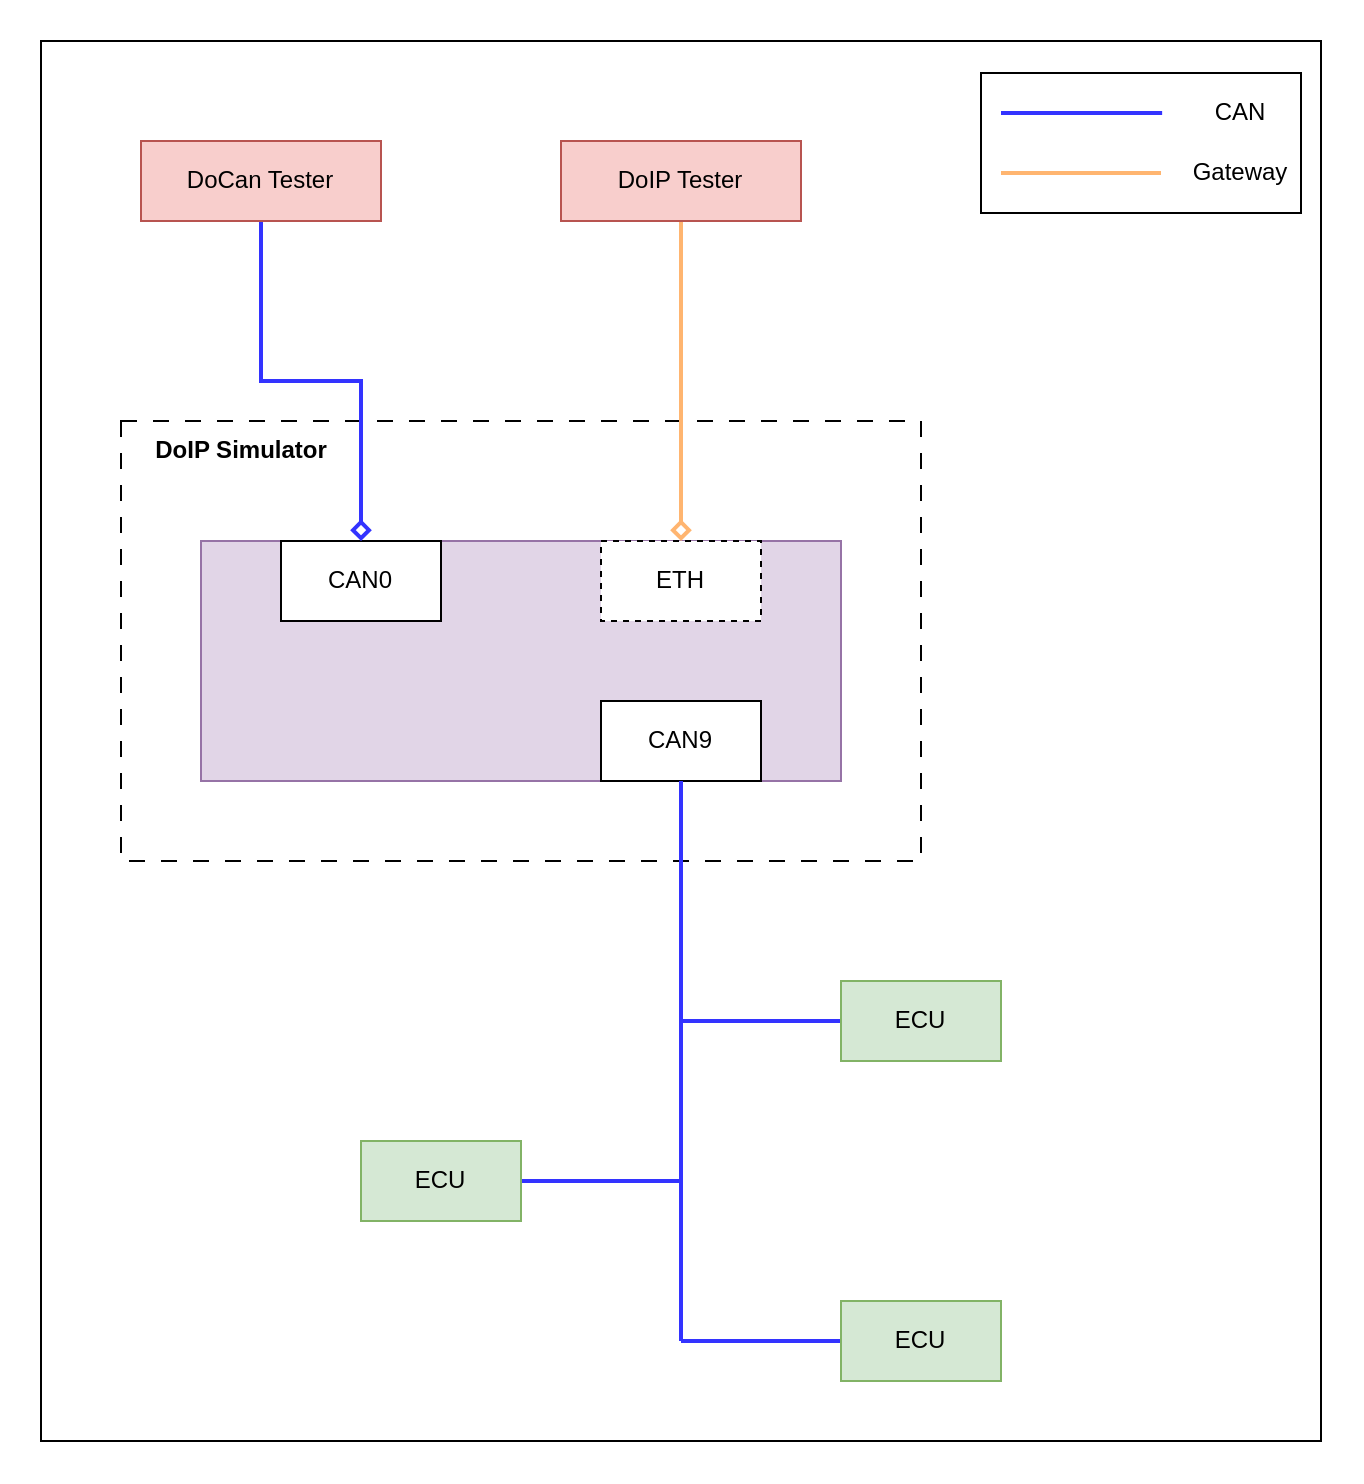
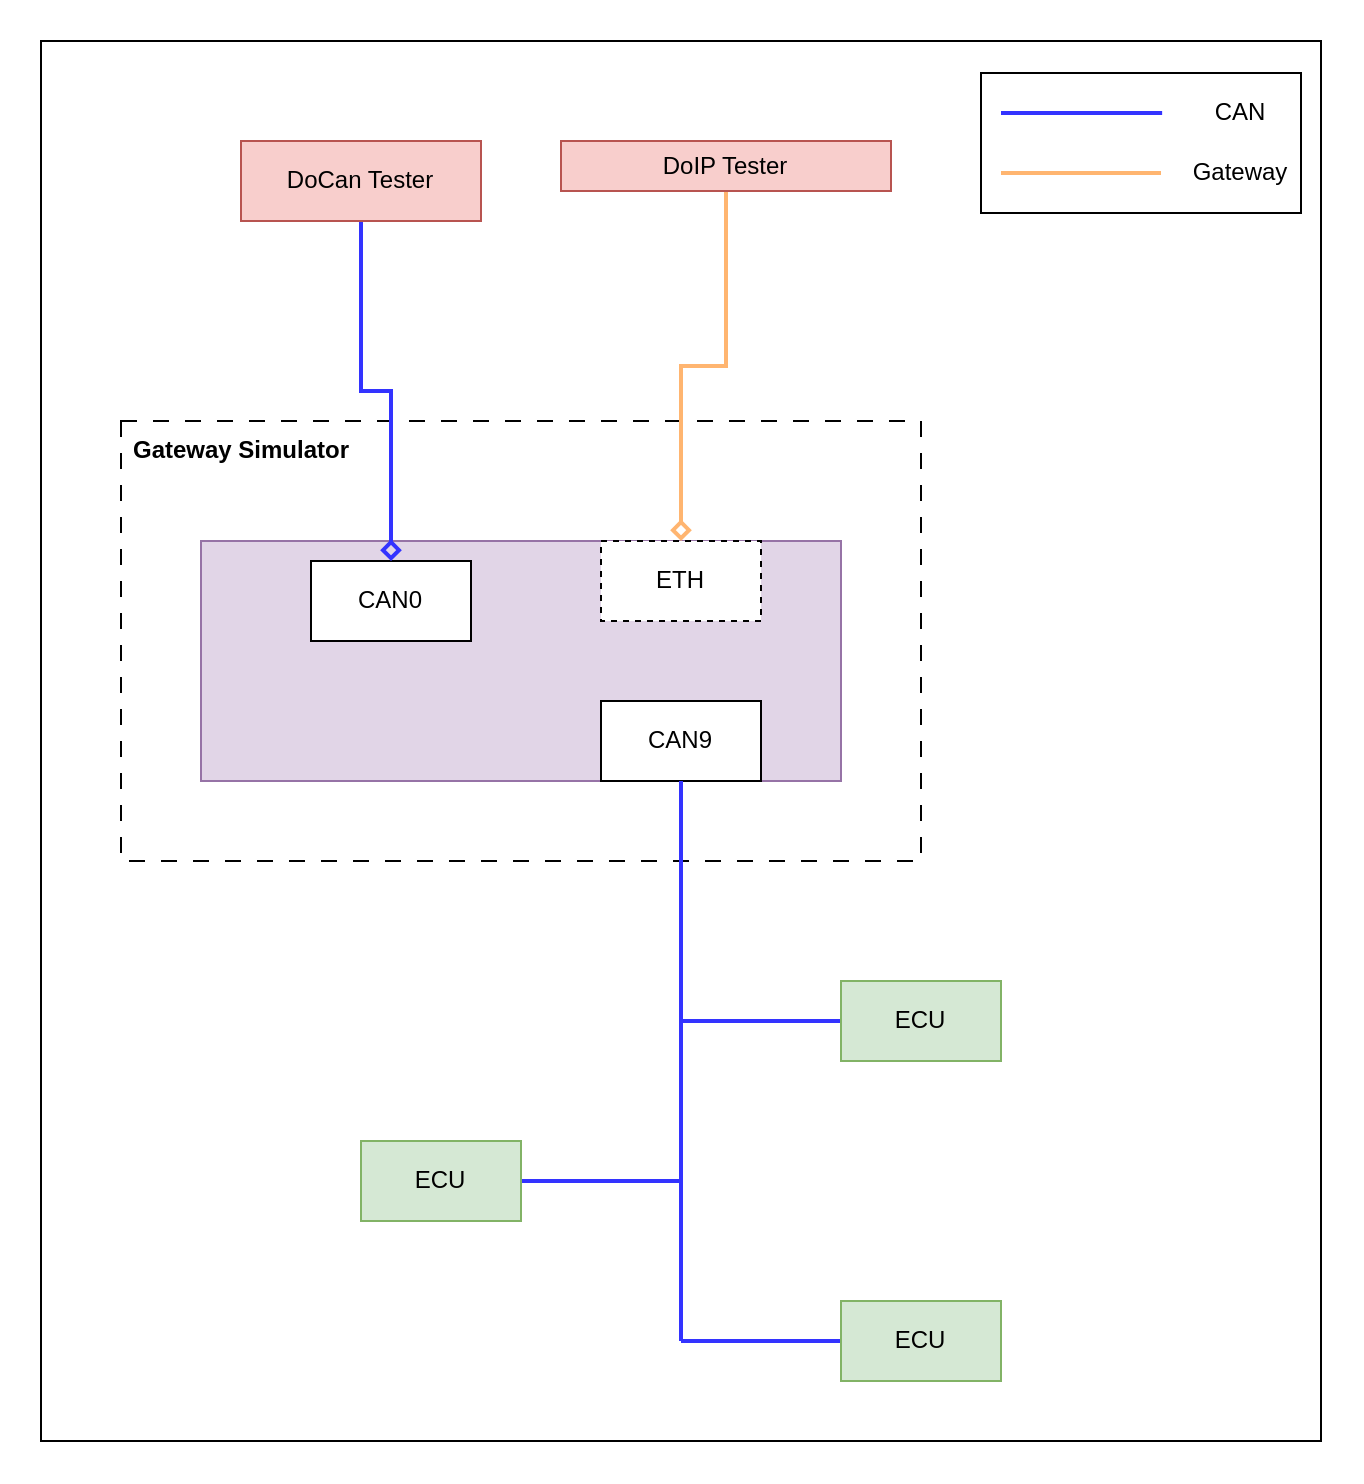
  <mxCell id="0" />
  <mxCell id="1" parent="0" />
  <mxCell id="2" value="" style="rounded=0;whiteSpace=wrap;html=1;fillColor=none;gradientColor=default;" parent="1" vertex="1"><mxGeometry x="20" y="20" width="640" height="700" as="geometry" /></mxCell>
  <mxCell id="3" value="" style="rounded=0;whiteSpace=wrap;html=1;fillColor=none;dashed=1;dashPattern=8 8;" parent="1" vertex="1"><mxGeometry x="60" y="210" width="400" height="220" as="geometry" /></mxCell>
  <mxCell id="4" value="" style="rounded=0;whiteSpace=wrap;html=1;fillColor=#e1d5e7;strokeColor=#9673a6;" parent="1" vertex="1"><mxGeometry x="100" y="270" width="320" height="120" as="geometry" /></mxCell>
- <mxCell id="5" value="CAN0" style="rounded=0;whiteSpace=wrap;html=1;" parent="1" vertex="1"><mxGeometry x="140" y="270" width="80" height="40" as="geometry" /></mxCell>
+ <mxCell id="5" value="CAN0" style="rounded=0;whiteSpace=wrap;html=1;" parent="1" vertex="1"><mxGeometry x="155" y="280" width="80" height="40" as="geometry" /></mxCell>
  <mxCell id="6" value="CAN9" style="rounded=0;whiteSpace=wrap;html=1;" parent="1" vertex="1"><mxGeometry x="300" y="350" width="80" height="40" as="geometry" /></mxCell>
  <mxCell id="7" value="ETH" style="rounded=0;whiteSpace=wrap;html=1;dashed=1;" parent="1" vertex="1"><mxGeometry x="300" y="270" width="80" height="40" as="geometry" /></mxCell>
  <mxCell id="8" value="" style="edgeStyle=orthogonalEdgeStyle;rounded=0;orthogonalLoop=1;jettySize=auto;html=1;strokeColor=#3333FF;strokeWidth=2;endArrow=diamond;endFill=0;" parent="1" source="9" target="5" edge="1"><mxGeometry relative="1" as="geometry" /></mxCell>
- <mxCell id="9" value="DoCan Tester" style="rounded=0;whiteSpace=wrap;html=1;fillColor=#f8cecc;strokeColor=#b85450;" parent="1" vertex="1"><mxGeometry x="70" y="70" width="120" height="40" as="geometry" /></mxCell>
+ <mxCell id="9" value="DoCan Tester" style="rounded=0;whiteSpace=wrap;html=1;fillColor=#f8cecc;strokeColor=#b85450;" parent="1" vertex="1"><mxGeometry x="120" y="70" width="120" height="40" as="geometry" /></mxCell>
  <mxCell id="10" value="" style="edgeStyle=orthogonalEdgeStyle;rounded=0;orthogonalLoop=1;jettySize=auto;html=1;strokeColor=#FFB570;strokeWidth=2;endArrow=diamond;endFill=0;" parent="1" source="11" target="7" edge="1"><mxGeometry relative="1" as="geometry" /></mxCell>
- <mxCell id="11" value="DoIP Tester" style="rounded=0;whiteSpace=wrap;html=1;fillColor=#f8cecc;strokeColor=#b85450;" parent="1" vertex="1"><mxGeometry x="280" y="70" width="120" height="40" as="geometry" /></mxCell>
+ <mxCell id="11" value="DoIP Tester" style="rounded=0;whiteSpace=wrap;html=1;fillColor=#f8cecc;strokeColor=#b85450;" parent="1" vertex="1"><mxGeometry x="280" y="70" width="165" height="25" as="geometry" /></mxCell>
  <mxCell id="12" value="" style="endArrow=none;html=1;rounded=0;strokeWidth=2;strokeColor=#3333FF;" parent="1" edge="1"><mxGeometry width="50" height="50" relative="1" as="geometry"><mxPoint x="340" y="670" as="sourcePoint" /><mxPoint x="340" y="390" as="targetPoint" /></mxGeometry></mxCell>
  <mxCell id="13" value="" style="endArrow=none;html=1;rounded=0;strokeWidth=2;strokeColor=#3333FF;" parent="1" edge="1"><mxGeometry width="50" height="50" relative="1" as="geometry"><mxPoint x="340" y="510" as="sourcePoint" /><mxPoint x="420" y="510" as="targetPoint" /></mxGeometry></mxCell>
  <mxCell id="14" value="" style="endArrow=none;html=1;rounded=0;strokeWidth=2;strokeColor=#3333FF;" parent="1" edge="1"><mxGeometry width="50" height="50" relative="1" as="geometry"><mxPoint x="260" y="590" as="sourcePoint" /><mxPoint x="340" y="590" as="targetPoint" /></mxGeometry></mxCell>
  <mxCell id="15" value="" style="endArrow=none;html=1;rounded=0;strokeWidth=2;strokeColor=#3333FF;" parent="1" edge="1"><mxGeometry width="50" height="50" relative="1" as="geometry"><mxPoint x="340" y="670" as="sourcePoint" /><mxPoint x="420" y="670" as="targetPoint" /></mxGeometry></mxCell>
  <mxCell id="16" value="ECU" style="rounded=0;whiteSpace=wrap;html=1;fillColor=#d5e8d4;strokeColor=#82b366;" parent="1" vertex="1"><mxGeometry x="420" y="490" width="80" height="40" as="geometry" /></mxCell>
  <mxCell id="17" value="ECU" style="rounded=0;whiteSpace=wrap;html=1;fillColor=#d5e8d4;strokeColor=#82b366;" parent="1" vertex="1"><mxGeometry x="180" y="570" width="80" height="40" as="geometry" /></mxCell>
  <mxCell id="18" value="ECU" style="rounded=0;whiteSpace=wrap;html=1;fillColor=#d5e8d4;strokeColor=#82b366;" parent="1" vertex="1"><mxGeometry x="420" y="650" width="80" height="40" as="geometry" /></mxCell>
- <mxCell id="19" value="&lt;b&gt;DoIP Simulator&lt;/b&gt;" style="text;html=1;align=center;verticalAlign=middle;resizable=0;points=[];autosize=1;strokeColor=none;fillColor=none;" parent="1" vertex="1"><mxGeometry x="55" y="210" width="130" height="30" as="geometry" /></mxCell>
+ <mxCell id="19" value="&lt;b&gt;Gateway Simulator&lt;/b&gt;" style="text;html=1;align=center;verticalAlign=middle;resizable=0;points=[];autosize=1;strokeColor=none;fillColor=none;" parent="1" vertex="1"><mxGeometry x="55" y="210" width="130" height="30" as="geometry" /></mxCell>
  <mxCell id="20" value="" style="edgeStyle=orthogonalEdgeStyle;rounded=0;orthogonalLoop=1;jettySize=auto;html=1;strokeColor=#3333FF;strokeWidth=2;endArrow=none;endFill=0;" parent="1" edge="1"><mxGeometry relative="1" as="geometry"><mxPoint x="500" y="56" as="sourcePoint" /><mxPoint x="580.57" y="56" as="targetPoint" /></mxGeometry></mxCell>
  <mxCell id="21" value="" style="edgeStyle=orthogonalEdgeStyle;rounded=0;orthogonalLoop=1;jettySize=auto;html=1;strokeColor=#FFB570;strokeWidth=2;endArrow=none;endFill=0;" parent="1" edge="1"><mxGeometry relative="1" as="geometry"><mxPoint x="500" y="86" as="sourcePoint" /><mxPoint x="580" y="86" as="targetPoint" /></mxGeometry></mxCell>
  <mxCell id="22" value="Gateway" style="rounded=0;whiteSpace=wrap;html=1;strokeColor=none;fillColor=none;" parent="1" vertex="1"><mxGeometry x="600" y="66" width="40" height="40" as="geometry" /></mxCell>
  <mxCell id="23" value="CAN" style="rounded=0;whiteSpace=wrap;html=1;strokeColor=none;fillColor=none;" parent="1" vertex="1"><mxGeometry x="600" y="36" width="40" height="40" as="geometry" /></mxCell>
  <mxCell id="24" value="" style="rounded=0;whiteSpace=wrap;html=1;fillColor=none;gradientColor=default;" parent="1" vertex="1"><mxGeometry x="490" y="36" width="160" height="70" as="geometry" /></mxCell>
